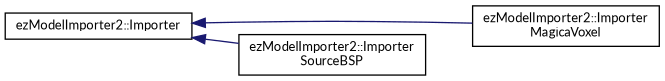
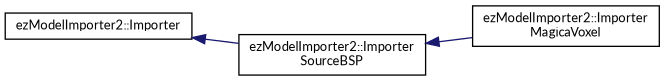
  digraph {
    fontname=Lato
    rankdir=LR
    node [color=black fillcolor=white fontname=Lato fontsize=10 shape=record style=filled]
    edge [color=midnightblue dir=back fontname=Lato fontsize=10 labelfontname=Helvetica labelfontsize=10 style=solid]
    n1 [height=0.2 label="ezModelImporter2::Importer" width=0.4]
    n2 [height=0.2 label="ezModelImporter2::Importer\lMagicaVoxel" width=0.4]
    n3 [height=0.2 label="ezModelImporter2::Importer\lSourceBSP" width=0.4]
-   n1 -> n2
+   n3 -> n2
    n1 -> n3
  }
